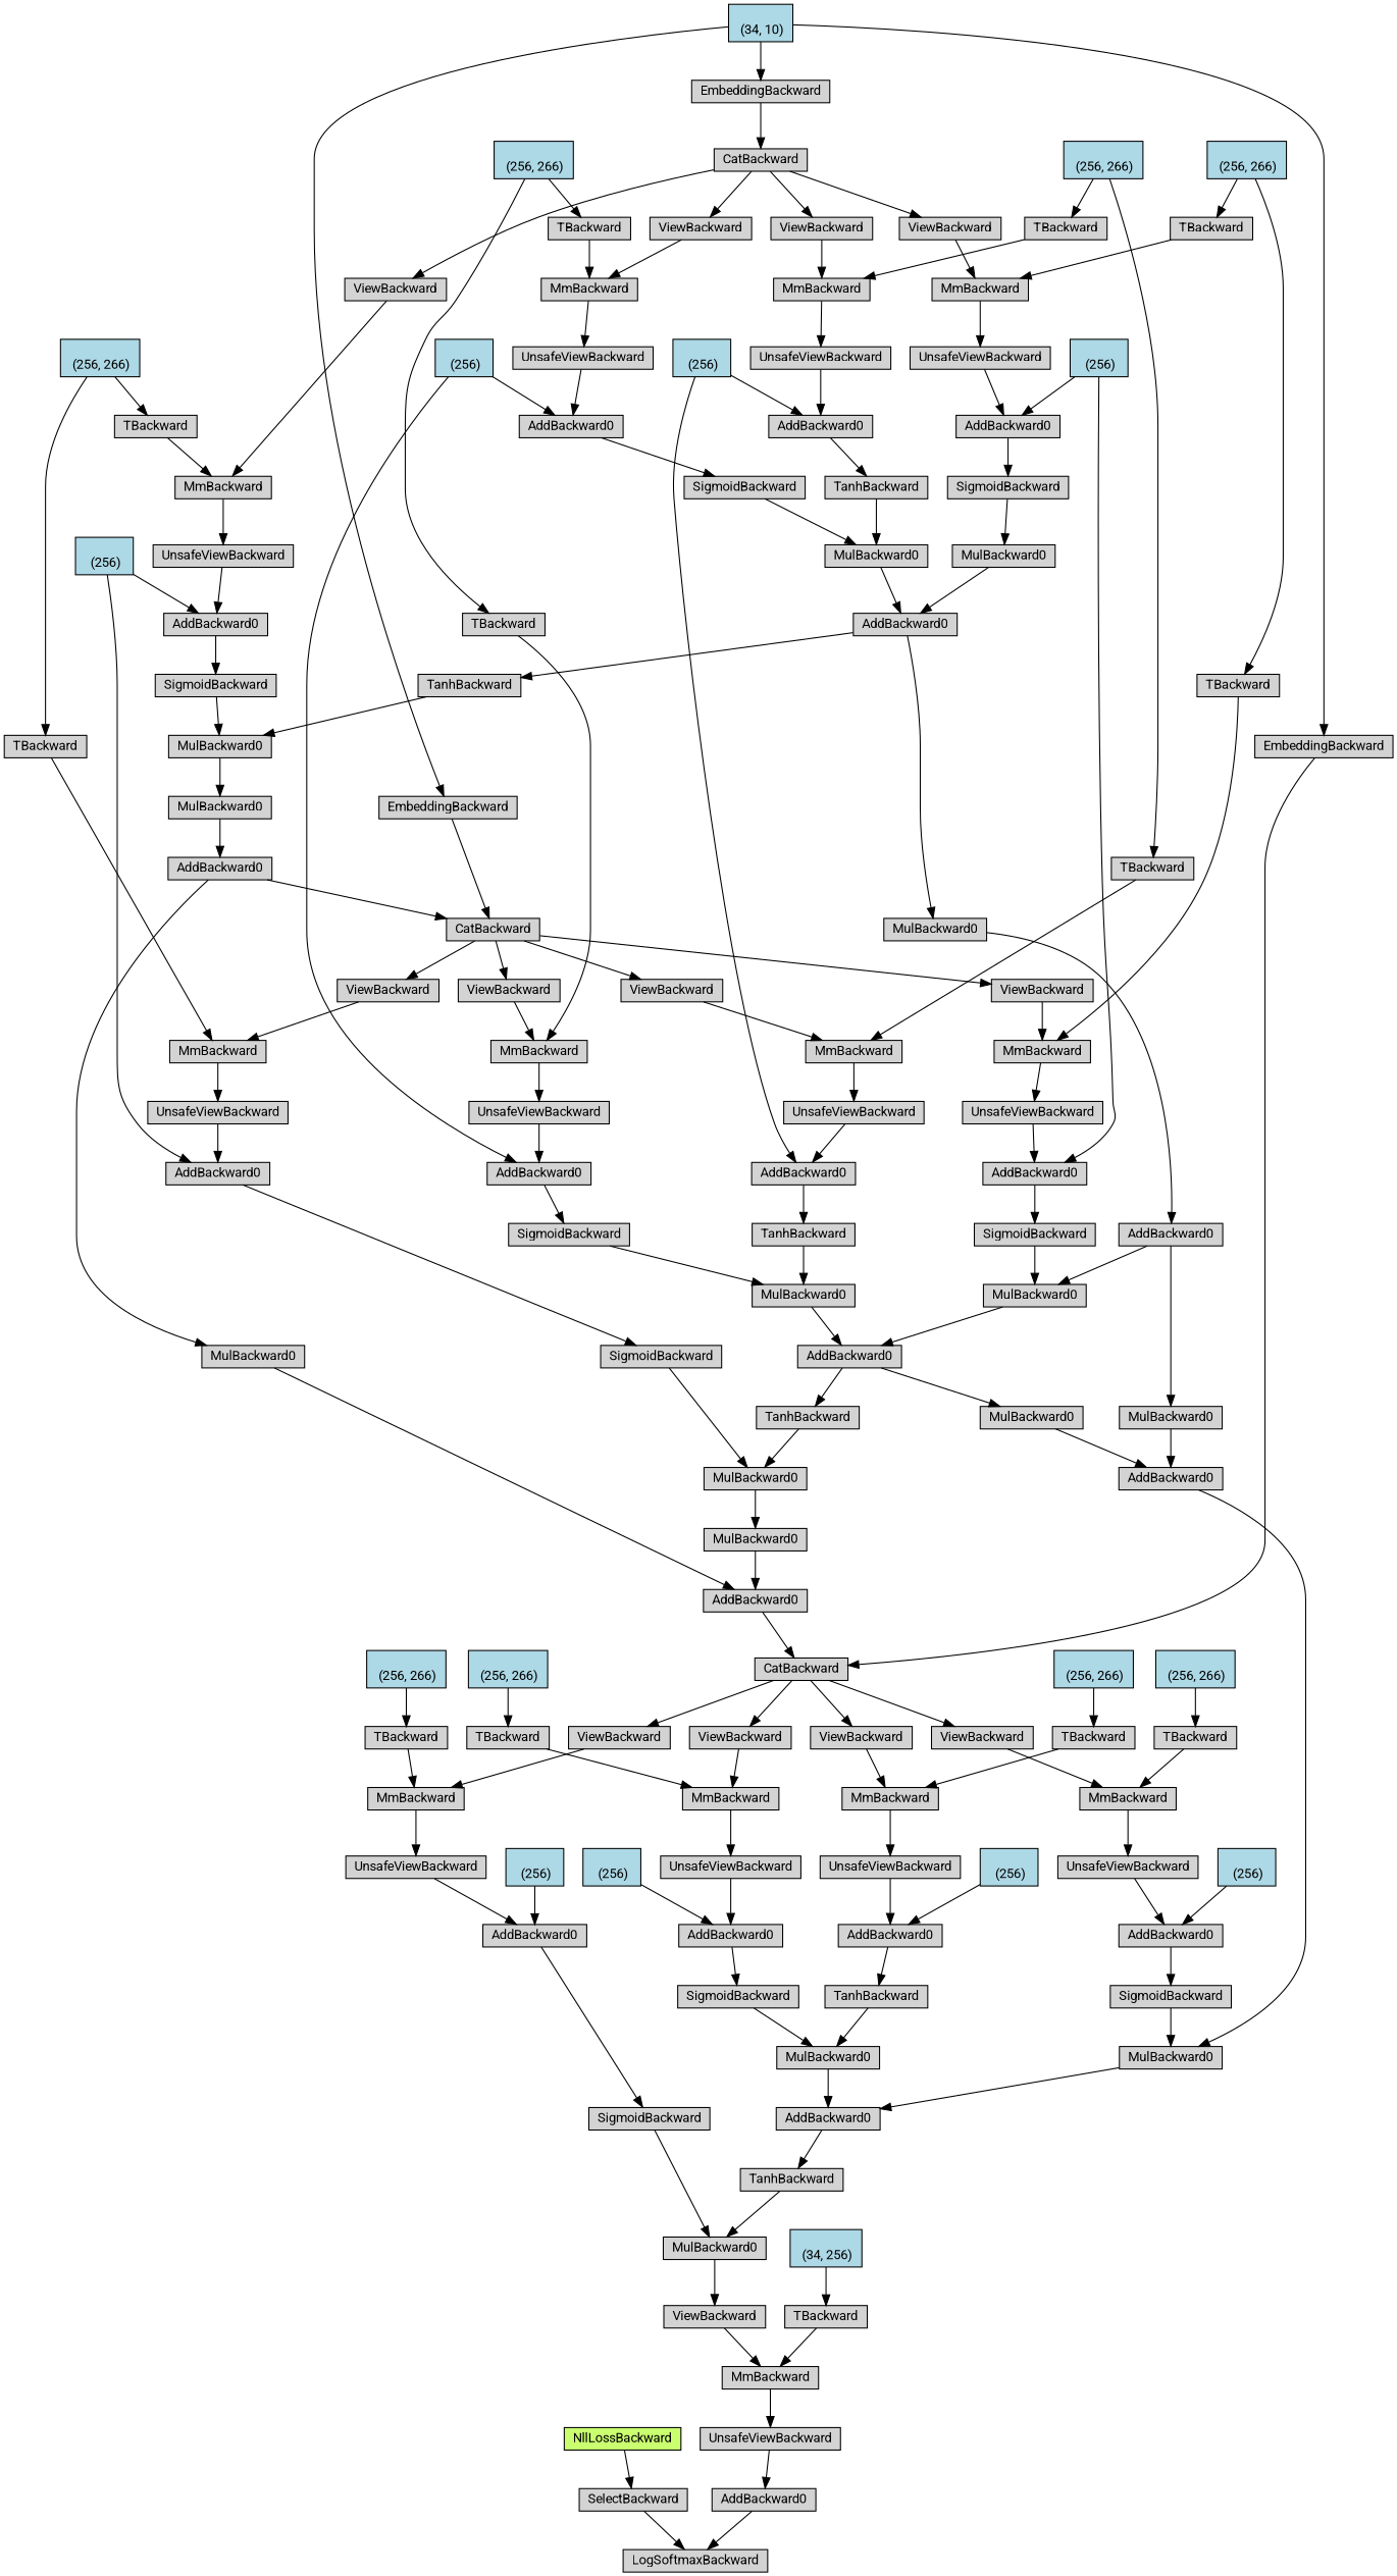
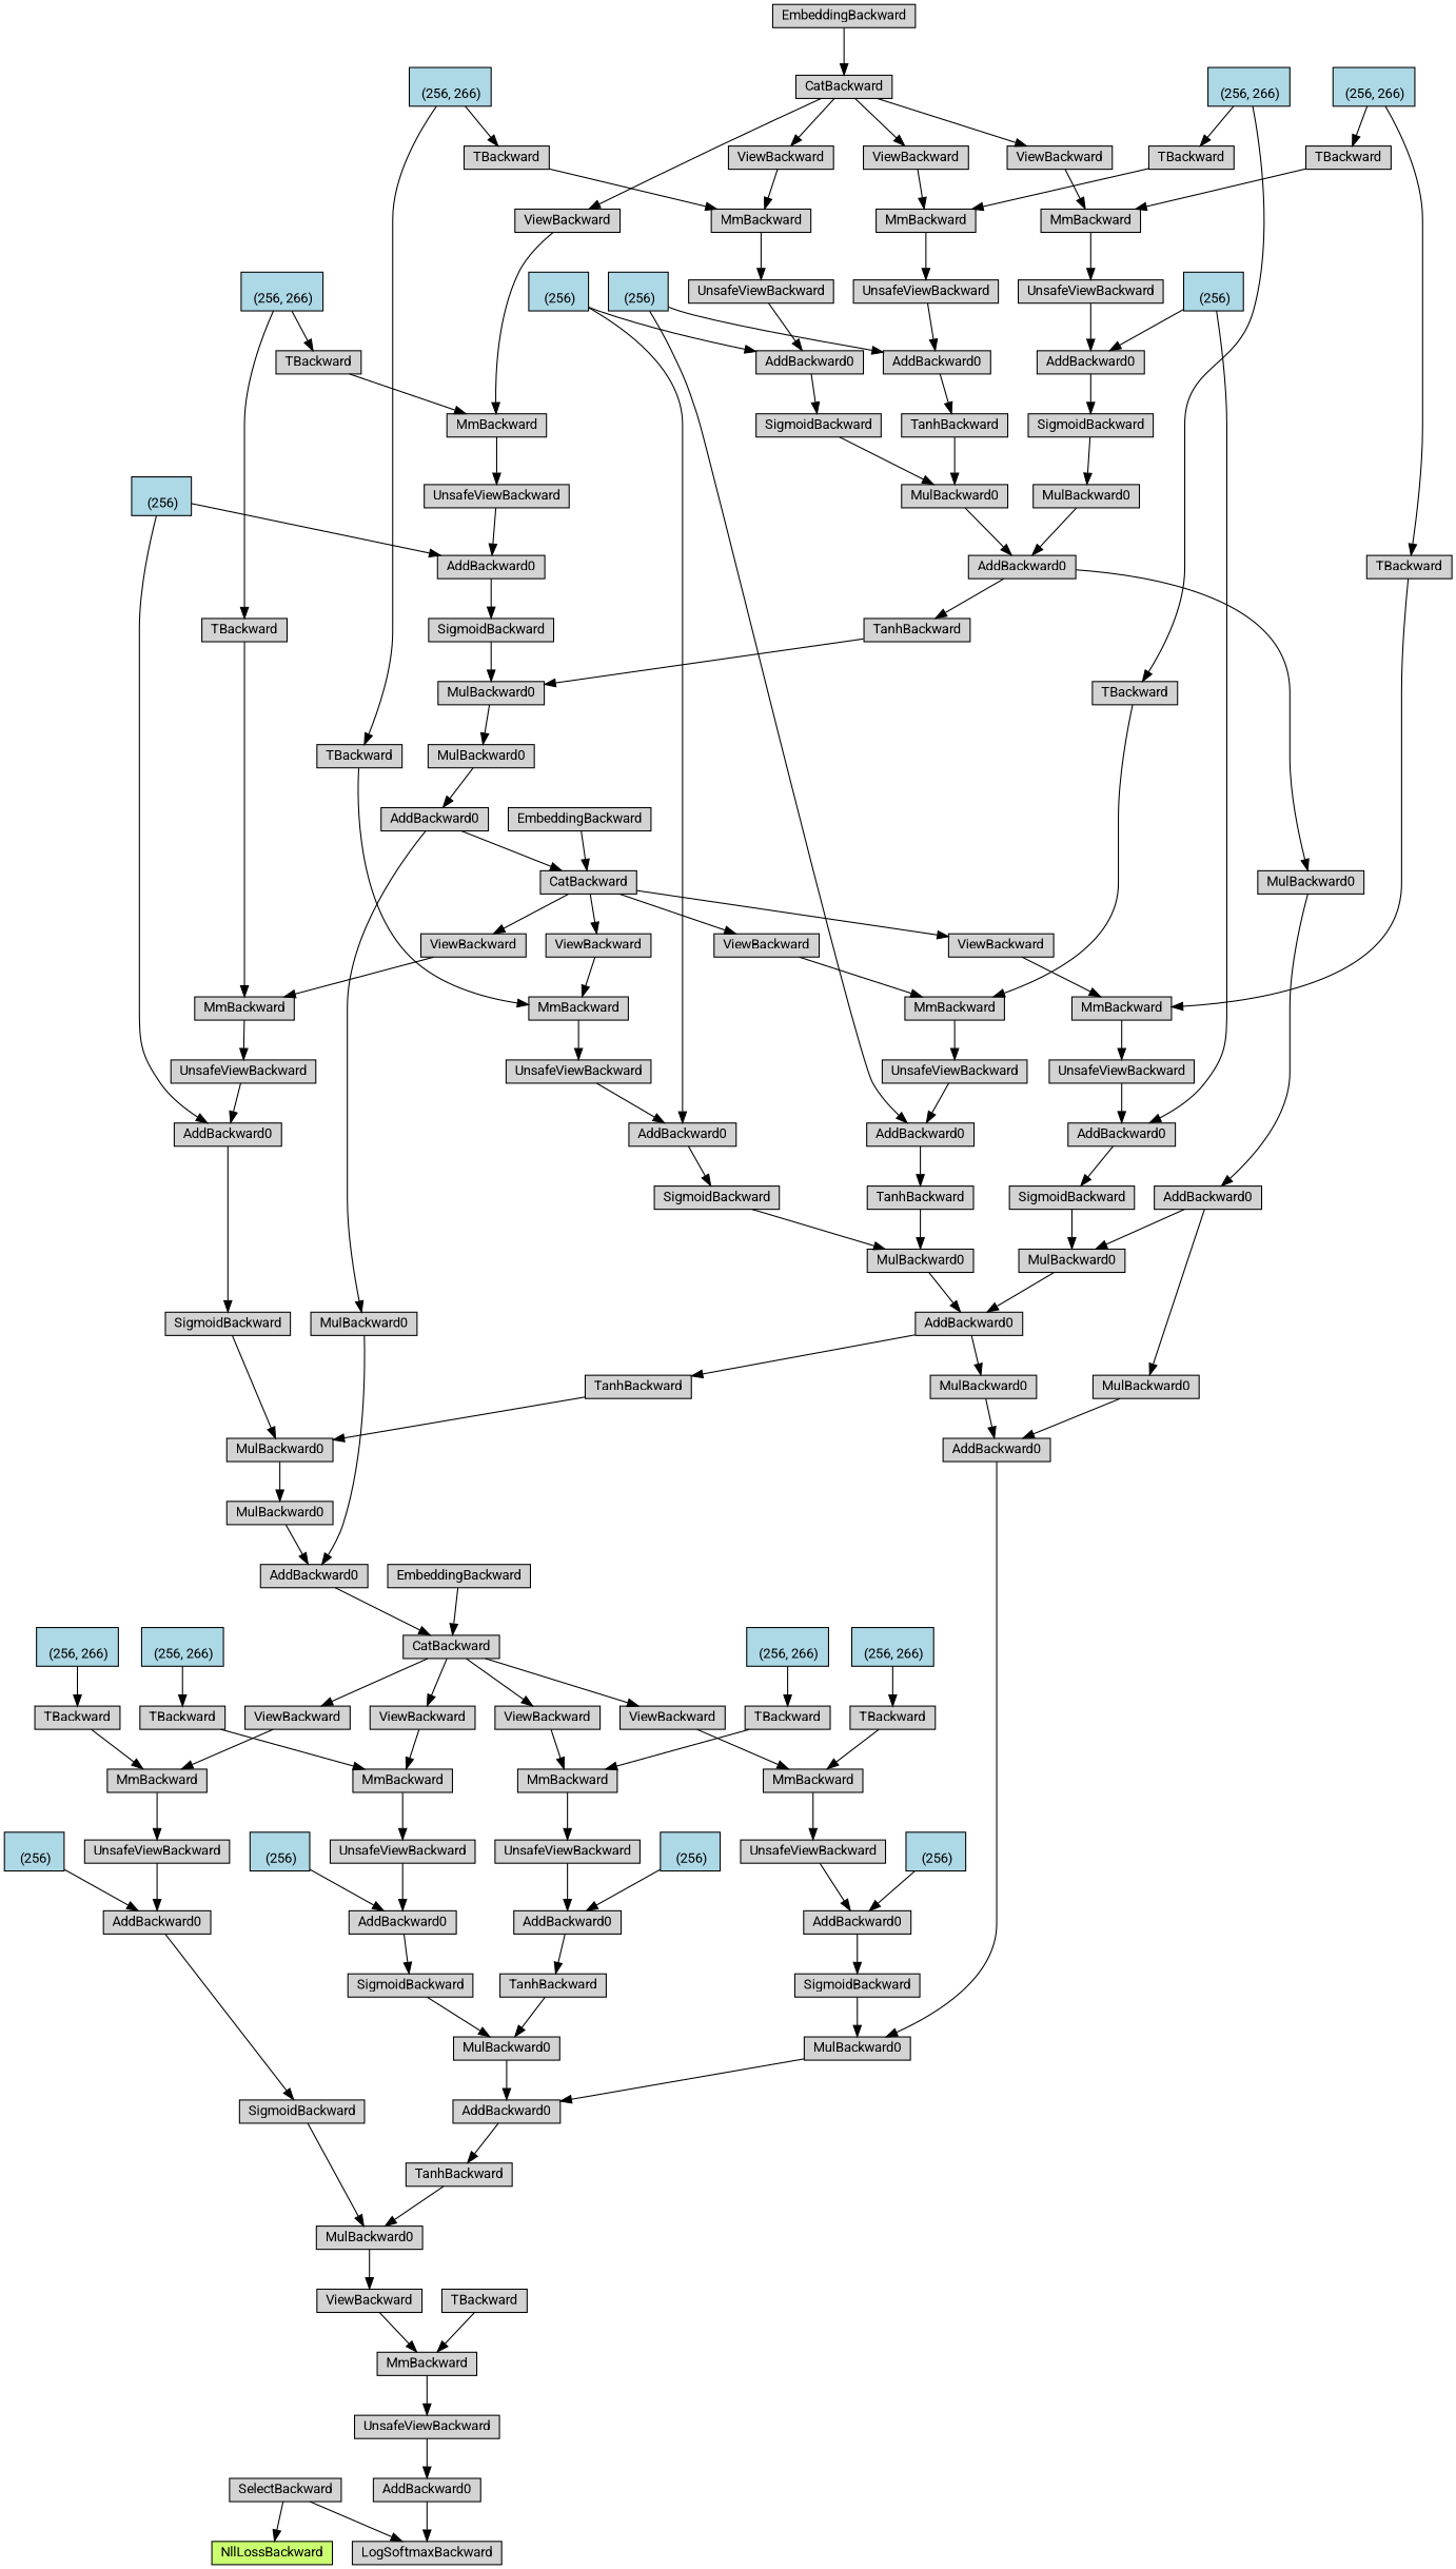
  digraph {
    fontname=Roboto
    node [align=left fontname=Roboto fontsize=12 ranksep=0.1 shape=box style=filled]
    edge [fontname=Roboto]
    n1 [fillcolor=darkolivegreen1 height=0.2 label=NllLossBackward]
    n2 [height=0.2 label=SelectBackward]
    n3 [height=0.2 label=LogSoftmaxBackward]
    n4 [height=0.2 label=AddBackward0]
    n5 [height=0.2 label=UnsafeViewBackward]
    n6 [height=0.2 label=MmBackward]
    n7 [height=0.2 label=ViewBackward]
    n8 [height=0.2 label=MulBackward0]
    n9 [height=0.2 label=SigmoidBackward]
    n10 [height=0.2 label=AddBackward0]
    n11 [height=0.2 label=UnsafeViewBackward]
    n12 [height=0.2 label=MmBackward]
    n13 [height=0.2 label=ViewBackward]
    n14 [height=0.2 label=CatBackward]
    n15 [height=0.2 label=ViewBackward]
    n16 [height=0.2 label=ViewBackward]
    n17 [height=0.2 label=ViewBackward]
    n18 [height=0.2 label=MmBackward]
    n19 [height=0.2 label=MmBackward]
    n20 [height=0.2 label=MmBackward]
    n21 [height=0.2 label=EmbeddingBackward]
-   n22 [fillcolor=lightblue height=0.2 label="\n (34, 10)"]
    n23 [height=0.2 label=EmbeddingBackward]
    n24 [height=0.2 label=EmbeddingBackward]
    n25 [height=0.2 label=CatBackward]
    n26 [height=0.2 label=CatBackward]
    n27 [height=0.2 label=AddBackward0]
    n28 [height=0.2 label=MulBackward0]
    n29 [height=0.2 label=AddBackward0]
    n30 [height=0.2 label=ViewBackward]
    n31 [height=0.2 label=ViewBackward]
    n32 [height=0.2 label=ViewBackward]
    n33 [height=0.2 label=ViewBackward]
    n34 [height=0.2 label=MulBackward0]
    n35 [height=0.2 label=MulBackward0]
    n36 [height=0.2 label=SigmoidBackward]
    n37 [height=0.2 label=AddBackward0]
    n38 [height=0.2 label=UnsafeViewBackward]
    n39 [height=0.2 label=MmBackward]
    n40 [height=0.2 label=ViewBackward]
    n41 [height=0.2 label=ViewBackward]
    n42 [height=0.2 label=ViewBackward]
    n43 [height=0.2 label=ViewBackward]
    n44 [height=0.2 label=MmBackward]
    n45 [height=0.2 label=MmBackward]
    n46 [height=0.2 label=MmBackward]
    n47 [height=0.2 label=TBackward]
    n48 [fillcolor=lightblue height=0.2 label="\n (256, 266)"]
    n49 [height=0.2 label=TBackward]
    n50 [height=0.2 label=MmBackward]
    n51 [fillcolor=lightblue height=0.2 label="\n (256)"]
    n52 [height=0.2 label=AddBackward0]
    n53 [height=0.2 label=SigmoidBackward]
    n54 [height=0.2 label=TanhBackward]
    n55 [height=0.2 label=AddBackward0]
    n56 [height=0.2 label=MulBackward0]
    n57 [height=0.2 label=AddBackward0]
    n58 [height=0.2 label=MulBackward0]
    n59 [height=0.2 label=SigmoidBackward]
    n60 [height=0.2 label=AddBackward0]
    n61 [height=0.2 label=UnsafeViewBackward]
    n62 [height=0.2 label=TBackward]
    n63 [fillcolor=lightblue height=0.2 label="\n (256, 266)"]
    n64 [height=0.2 label=TBackward]
    n65 [height=0.2 label=MmBackward]
    n66 [fillcolor=lightblue height=0.2 label="\n (256)"]
    n67 [height=0.2 label=AddBackward0]
    n68 [height=0.2 label=SigmoidBackward]
    n69 [height=0.2 label=MulBackward0]
    n70 [height=0.2 label=SigmoidBackward]
    n71 [height=0.2 label=AddBackward0]
    n72 [height=0.2 label=UnsafeViewBackward]
    n73 [height=0.2 label=TBackward]
    n74 [fillcolor=lightblue height=0.2 label="\n (256, 266)"]
    n75 [height=0.2 label=TBackward]
    n76 [height=0.2 label=MmBackward]
    n77 [fillcolor=lightblue height=0.2 label="\n (256)"]
    n78 [height=0.2 label=AddBackward0]
    n79 [height=0.2 label=SigmoidBackward]
    n80 [height=0.2 label=TanhBackward]
    n81 [height=0.2 label=AddBackward0]
    n82 [height=0.2 label=UnsafeViewBackward]
    n83 [height=0.2 label=TBackward]
    n84 [fillcolor=lightblue height=0.2 label="\n (256, 266)"]
    n85 [height=0.2 label=TBackward]
    n86 [height=0.2 label=MmBackward]
    n87 [fillcolor=lightblue height=0.2 label="\n (256)"]
    n88 [height=0.2 label=AddBackward0]
    n89 [height=0.2 label=TanhBackward]
    n90 [height=0.2 label=MulBackward0]
    n91 [height=0.2 label=MulBackward0]
    n92 [height=0.2 label=UnsafeViewBackward]
    n93 [height=0.2 label=TanhBackward]
    n94 [height=0.2 label=AddBackward0]
    n95 [height=0.2 label=MulBackward0]
    n96 [height=0.2 label=AddBackward0]
    n97 [height=0.2 label=MulBackward0]
    n98 [height=0.2 label=UnsafeViewBackward]
    n99 [height=0.2 label=MulBackward0]
    n100 [height=0.2 label=MulBackward0]
    n101 [height=0.2 label=UnsafeViewBackward]
    n102 [height=0.2 label=UnsafeViewBackward]
    n103 [height=0.2 label=TBackward]
    n104 [fillcolor=lightblue height=0.2 label="\n (256, 266)"]
    n105 [fillcolor=lightblue height=0.2 label="\n (256)"]
    n106 [height=0.2 label=TanhBackward]
    n107 [height=0.2 label=AddBackward0]
    n108 [height=0.2 label=MulBackward0]
    n109 [height=0.2 label=SigmoidBackward]
    n110 [height=0.2 label=AddBackward0]
    n111 [height=0.2 label=UnsafeViewBackward]
    n112 [height=0.2 label=TBackward]
    n113 [fillcolor=lightblue height=0.2 label="\n (256, 266)"]
    n114 [fillcolor=lightblue height=0.2 label="\n (256)"]
    n115 [height=0.2 label=MulBackward0]
    n116 [height=0.2 label=SigmoidBackward]
    n117 [height=0.2 label=AddBackward0]
    n118 [height=0.2 label=UnsafeViewBackward]
    n119 [height=0.2 label=TBackward]
    n120 [fillcolor=lightblue height=0.2 label="\n (256, 266)"]
    n121 [fillcolor=lightblue height=0.2 label="\n (256)"]
    n122 [height=0.2 label=TanhBackward]
    n123 [height=0.2 label=AddBackward0]
    n124 [height=0.2 label=UnsafeViewBackward]
    n125 [height=0.2 label=TBackward]
    n126 [fillcolor=lightblue height=0.2 label="\n (256, 266)"]
    n127 [fillcolor=lightblue height=0.2 label="\n (256)"]
    n128 [height=0.2 label=TBackward]
-   n129 [fillcolor=lightblue height=0.2 label="\n (34, 256)"]
-   n1 -> n2
+   n2 -> n1
    n2 -> n3
    n4 -> n3
    n5 -> n4
    n6 -> n5
    n7 -> n6
    n8 -> n7
    n9 -> n8
    n10 -> n9
    n11 -> n10
    n12 -> n11
    n13 -> n12
    n14 -> n13
    n14 -> n15
    n14 -> n16
    n14 -> n17
    n15 -> n18
    n16 -> n19
    n17 -> n20
    n18 -> n111
    n19 -> n118
    n20 -> n124
    n21 -> n14
-   n22 -> n21
-   n22 -> n23
-   n22 -> n24
    n23 -> n25
    n24 -> n26
    n25 -> n40
    n25 -> n41
    n25 -> n42
    n25 -> n43
    n26 -> n30
    n26 -> n31
    n26 -> n32
    n26 -> n33
    n27 -> n14
    n28 -> n27
    n29 -> n26
    n29 -> n28
    n30 -> n50
    n31 -> n65
    n32 -> n76
    n33 -> n86
    n34 -> n29
    n35 -> n34
    n36 -> n35
    n37 -> n36
    n38 -> n37
    n39 -> n38
    n40 -> n39
    n41 -> n44
    n42 -> n45
    n43 -> n46
    n44 -> n61
    n45 -> n72
    n46 -> n82
    n47 -> n39
    n48 -> n47
    n48 -> n49
    n49 -> n50
    n50 -> n92
    n51 -> n37
    n51 -> n52
    n52 -> n53
    n53 -> n91
    n54 -> n35
    n55 -> n54
    n55 -> n56
    n56 -> n57
    n57 -> n97
    n57 -> n99
    n58 -> n55
    n59 -> n58
    n60 -> n59
    n61 -> n60
    n62 -> n44
    n63 -> n62
    n63 -> n64
    n64 -> n65
    n65 -> n98
    n66 -> n60
    n66 -> n67
    n67 -> n68
    n68 -> n97
    n69 -> n55
    n70 -> n69
    n71 -> n70
    n72 -> n71
    n73 -> n45
    n74 -> n73
    n74 -> n75
    n75 -> n76
    n76 -> n101
    n77 -> n71
    n77 -> n78
    n78 -> n79
    n79 -> n100
    n80 -> n69
    n81 -> n80
    n82 -> n81
    n83 -> n46
    n84 -> n83
    n84 -> n85
    n85 -> n86
    n86 -> n102
    n87 -> n81
    n87 -> n88
    n88 -> n89
    n89 -> n100
    n90 -> n27
    n91 -> n90
    n92 -> n52
    n93 -> n91
    n94 -> n93
    n94 -> n95
    n95 -> n96
    n96 -> n108
    n97 -> n94
    n98 -> n67
    n99 -> n96
    n100 -> n94
    n101 -> n78
    n102 -> n88
    n103 -> n12
    n104 -> n103
    n105 -> n10
    n106 -> n8
    n107 -> n106
    n108 -> n107
    n109 -> n108
    n110 -> n109
    n111 -> n110
    n112 -> n18
    n113 -> n112
    n114 -> n110
    n115 -> n107
    n116 -> n115
    n117 -> n116
    n118 -> n117
    n119 -> n19
    n120 -> n119
    n121 -> n117
    n122 -> n115
    n123 -> n122
    n124 -> n123
    n125 -> n20
    n126 -> n125
    n127 -> n123
    n128 -> n6
-   n129 -> n128
  }
